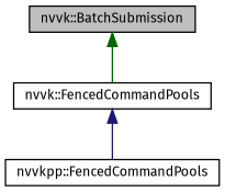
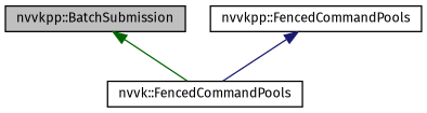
  digraph {
    fontname="Fira Sans"
    node [color=black fillcolor=white fontname="Fira Sans" fontsize=10 shape=record style=filled]
    edge [dir=back fontname="Fira Sans" fontsize=10 labelfontname=Helvetica labelfontsize=10 style=solid]
-   n1 [fillcolor=grey75 fontcolor=black height=0.2 label="nvvk::BatchSubmission" width=0.4]
+   n1 [fillcolor=grey75 fontcolor=black height=0.2 label="nvvkpp::BatchSubmission" width=0.4]
    n2 [height=0.2 label="nvvk::FencedCommandPools" width=0.4]
    n3 [height=0.2 label="nvvkpp::FencedCommandPools" width=0.4]
    n1 -> n2 [color=darkgreen]
-   n2 -> n3 [color=midnightblue]
+   n3 -> n2 [color=midnightblue]
  }
